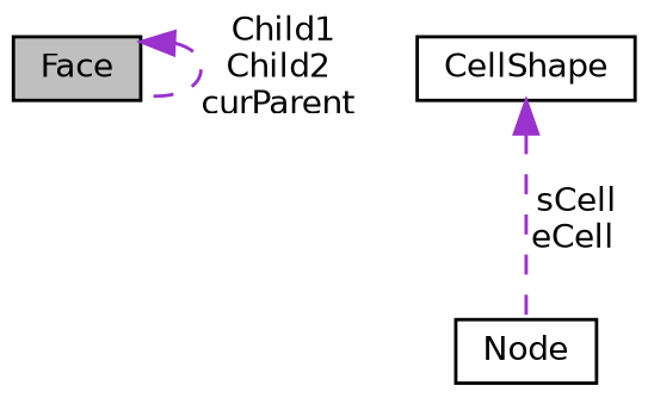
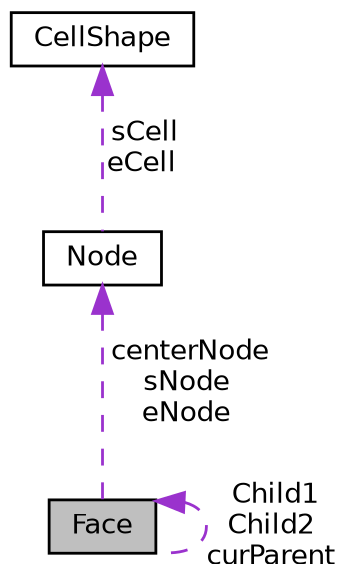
  digraph {
    node [color=black fillcolor=white fontname=Helvetica fontsize=10 shape=record style=filled]
    edge [color=darkorchid3 dir=back fontname=Helvetica fontsize=10 labelfontname=Helvetica labelfontsize=10 style=dashed]
    n1 [fillcolor=grey75 fontcolor=black height=0.2 label=Face width=0.4]
    n2 [height=0.2 label="Node" width=0.4]
    n3 [height=0.2 label=CellShape width=0.4]
    n1 -> n1 [label=" Child1\nChild2\ncurParent"]
+   n2 -> n1 [label=" centerNode\nsNode\neNode"]
    n3 -> n2 [label=" sCell\neCell"]
  }
